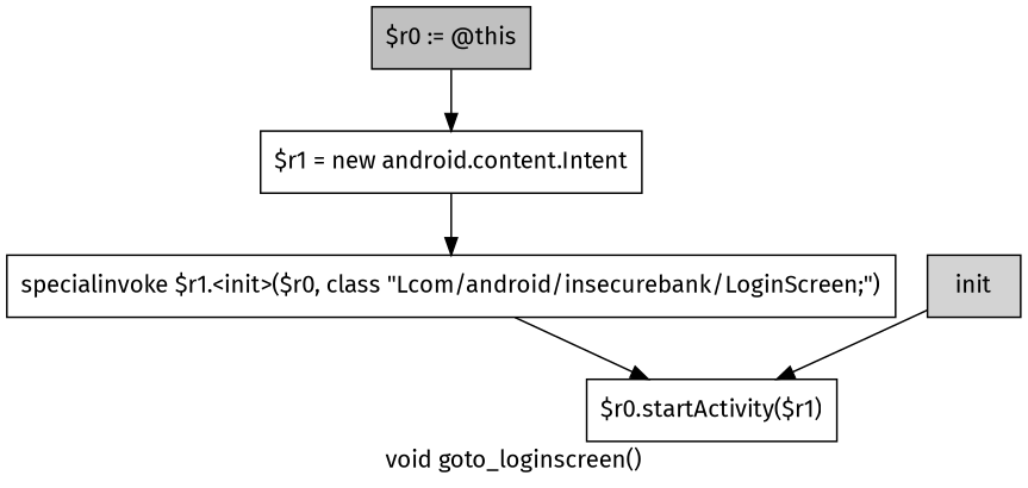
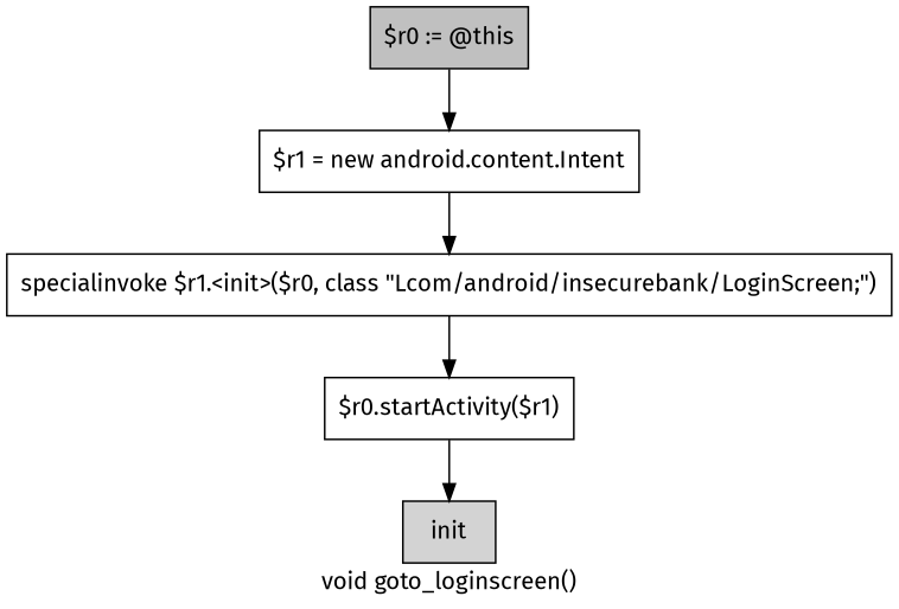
  digraph {
    fontname="Fira Sans"
    label="void goto_loginscreen()"
    node [fontname="Fira Sans" shape=box]
    edge [fontname="Fira Sans"]
    n1 [fillcolor=gray label="$r0 := @this" style=filled]
    n2 [label="$r1 = new android.content.Intent"]
    n3 [label="specialinvoke $r1.<init>($r0, class \"Lcom/android/insecurebank/LoginScreen;\")"]
    n4 [label="$r0.startActivity($r1)"]
    n5 [fillcolor=lightgray label=init style=filled]
    n1 -> n2
    n2 -> n3
    n3 -> n4
-   n5 -> n4
+   n4 -> n5
  }
